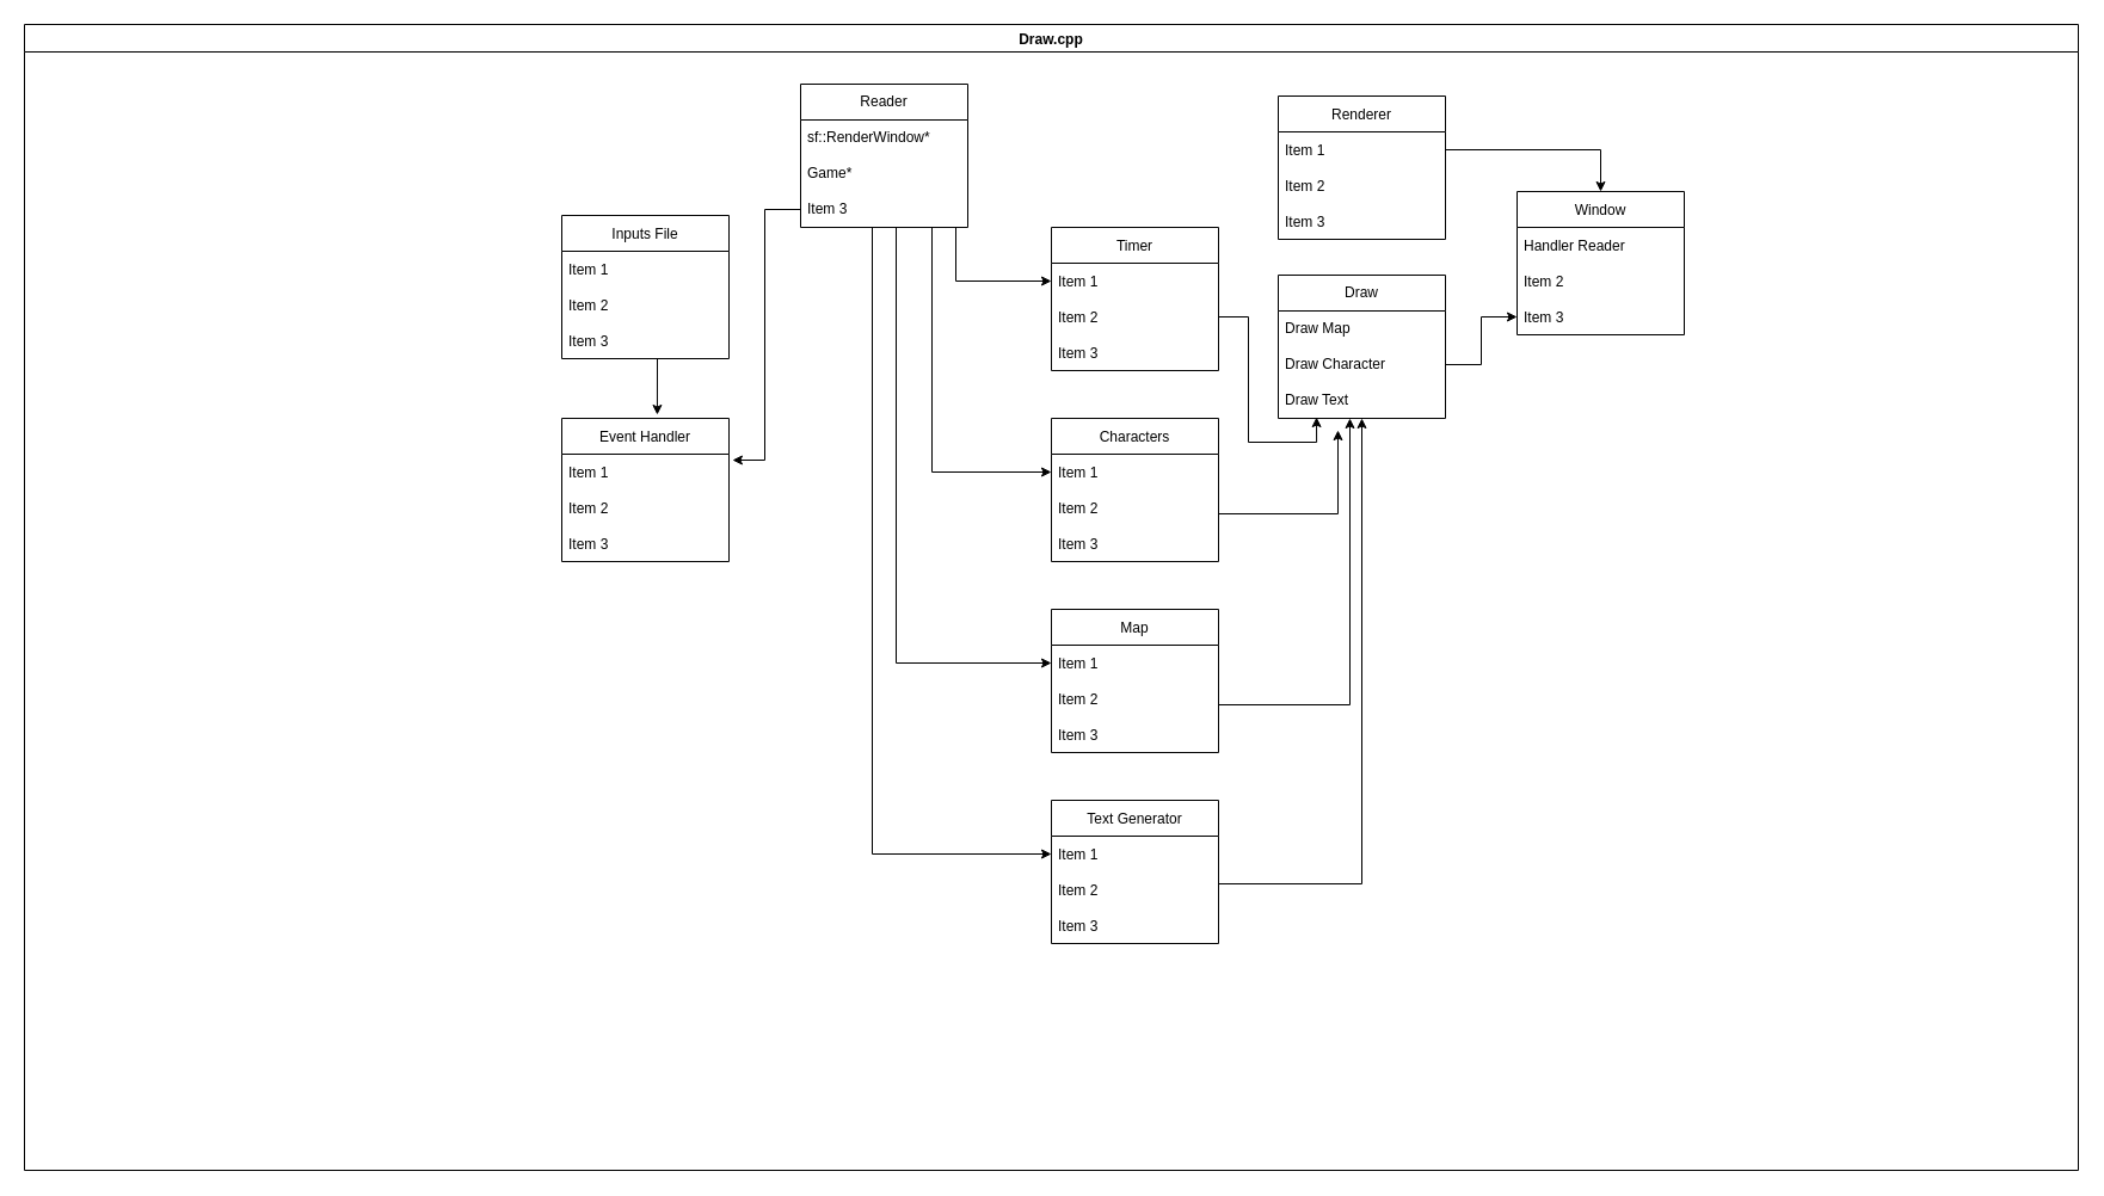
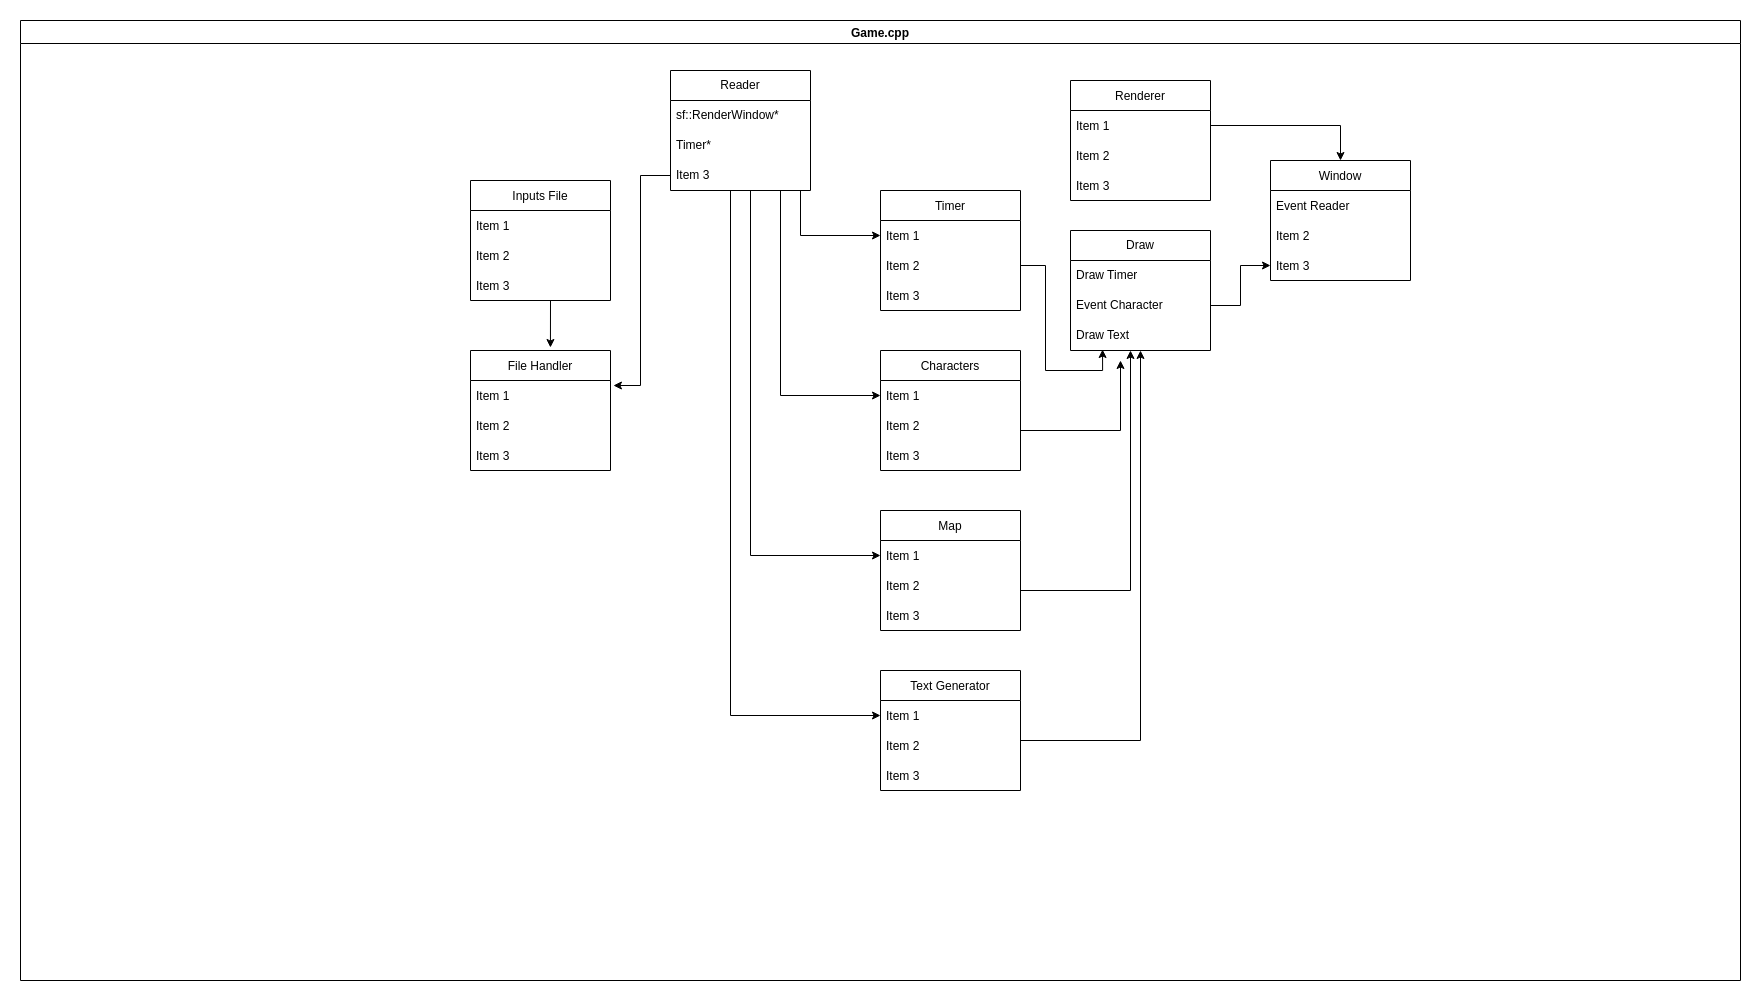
  <mxCell id="0" />
  <mxCell id="1" parent="0" />
- <mxCell id="2" value="Draw.cpp" style="swimlane;fillColor=default;" parent="1" vertex="1"><mxGeometry x="20" y="20" width="1720" height="960" as="geometry" /></mxCell>
+ <mxCell id="2" value="Game.cpp" style="swimlane;fillColor=default;" parent="1" vertex="1"><mxGeometry x="20" y="20" width="1720" height="960" as="geometry" /></mxCell>
  <mxCell id="3" value="Window" style="swimlane;fontStyle=0;childLayout=stackLayout;horizontal=1;startSize=30;horizontalStack=0;resizeParent=1;resizeParentMax=0;resizeLast=0;collapsible=1;marginBottom=0;fillColor=default;" parent="2" vertex="1"><mxGeometry x="1250" y="140" width="140" height="120" as="geometry" /></mxCell>
- <mxCell id="4" value="Handler Reader" style="text;strokeColor=none;fillColor=none;align=left;verticalAlign=middle;spacingLeft=4;spacingRight=4;overflow=hidden;points=[[0,0.5],[1,0.5]];portConstraint=eastwest;rotatable=0;" parent="3" vertex="1"><mxGeometry y="30" width="140" height="30" as="geometry" /></mxCell>
+ <mxCell id="4" value="Event Reader" style="text;strokeColor=none;fillColor=none;align=left;verticalAlign=middle;spacingLeft=4;spacingRight=4;overflow=hidden;points=[[0,0.5],[1,0.5]];portConstraint=eastwest;rotatable=0;" parent="3" vertex="1"><mxGeometry y="30" width="140" height="30" as="geometry" /></mxCell>
  <mxCell id="5" value="Item 2" style="text;strokeColor=none;fillColor=none;align=left;verticalAlign=middle;spacingLeft=4;spacingRight=4;overflow=hidden;points=[[0,0.5],[1,0.5]];portConstraint=eastwest;rotatable=0;" parent="3" vertex="1"><mxGeometry y="60" width="140" height="30" as="geometry" /></mxCell>
  <mxCell id="6" value="Item 3" style="text;strokeColor=none;fillColor=none;align=left;verticalAlign=middle;spacingLeft=4;spacingRight=4;overflow=hidden;points=[[0,0.5],[1,0.5]];portConstraint=eastwest;rotatable=0;" parent="3" vertex="1"><mxGeometry y="90" width="140" height="30" as="geometry" /></mxCell>
- <mxCell id="7" value="Event Handler" style="swimlane;fontStyle=0;childLayout=stackLayout;horizontal=1;startSize=30;horizontalStack=0;resizeParent=1;resizeParentMax=0;resizeLast=0;collapsible=1;marginBottom=0;fillColor=default;" parent="2" vertex="1"><mxGeometry x="450" y="330" width="140" height="120" as="geometry" /></mxCell>
+ <mxCell id="7" value="File Handler" style="swimlane;fontStyle=0;childLayout=stackLayout;horizontal=1;startSize=30;horizontalStack=0;resizeParent=1;resizeParentMax=0;resizeLast=0;collapsible=1;marginBottom=0;fillColor=default;" parent="2" vertex="1"><mxGeometry x="450" y="330" width="140" height="120" as="geometry" /></mxCell>
  <mxCell id="8" value="Item 1" style="text;strokeColor=none;fillColor=none;align=left;verticalAlign=middle;spacingLeft=4;spacingRight=4;overflow=hidden;points=[[0,0.5],[1,0.5]];portConstraint=eastwest;rotatable=0;" parent="7" vertex="1"><mxGeometry y="30" width="140" height="30" as="geometry" /></mxCell>
  <mxCell id="9" value="Item 2" style="text;strokeColor=none;fillColor=none;align=left;verticalAlign=middle;spacingLeft=4;spacingRight=4;overflow=hidden;points=[[0,0.5],[1,0.5]];portConstraint=eastwest;rotatable=0;" parent="7" vertex="1"><mxGeometry y="60" width="140" height="30" as="geometry" /></mxCell>
  <mxCell id="10" value="Item 3" style="text;strokeColor=none;fillColor=none;align=left;verticalAlign=middle;spacingLeft=4;spacingRight=4;overflow=hidden;points=[[0,0.5],[1,0.5]];portConstraint=eastwest;rotatable=0;" parent="7" vertex="1"><mxGeometry y="90" width="140" height="30" as="geometry" /></mxCell>
  <mxCell id="11" value="Inputs File" style="swimlane;fontStyle=0;childLayout=stackLayout;horizontal=1;startSize=30;horizontalStack=0;resizeParent=1;resizeParentMax=0;resizeLast=0;collapsible=1;marginBottom=0;fillColor=default;" parent="2" vertex="1"><mxGeometry x="450" y="160" width="140" height="120" as="geometry" /></mxCell>
  <mxCell id="12" value="Item 1" style="text;strokeColor=none;fillColor=none;align=left;verticalAlign=middle;spacingLeft=4;spacingRight=4;overflow=hidden;points=[[0,0.5],[1,0.5]];portConstraint=eastwest;rotatable=0;" parent="11" vertex="1"><mxGeometry y="30" width="140" height="30" as="geometry" /></mxCell>
  <mxCell id="13" value="Item 2" style="text;strokeColor=none;fillColor=none;align=left;verticalAlign=middle;spacingLeft=4;spacingRight=4;overflow=hidden;points=[[0,0.5],[1,0.5]];portConstraint=eastwest;rotatable=0;" parent="11" vertex="1"><mxGeometry y="60" width="140" height="30" as="geometry" /></mxCell>
  <mxCell id="14" value="" style="endArrow=classic;html=1;rounded=0;entryX=0.571;entryY=-0.025;entryDx=0;entryDy=0;entryPerimeter=0;" parent="11" target="7" edge="1"><mxGeometry width="50" height="50" relative="1" as="geometry"><mxPoint x="80" y="120" as="sourcePoint" /><mxPoint x="130" y="70" as="targetPoint" /></mxGeometry></mxCell>
  <mxCell id="15" value="Item 3" style="text;strokeColor=none;fillColor=none;align=left;verticalAlign=middle;spacingLeft=4;spacingRight=4;overflow=hidden;points=[[0,0.5],[1,0.5]];portConstraint=eastwest;rotatable=0;" parent="11" vertex="1"><mxGeometry y="90" width="140" height="30" as="geometry" /></mxCell>
  <mxCell id="16" value="Timer" style="swimlane;fontStyle=0;childLayout=stackLayout;horizontal=1;startSize=30;horizontalStack=0;resizeParent=1;resizeParentMax=0;resizeLast=0;collapsible=1;marginBottom=0;fillColor=default;" parent="2" vertex="1"><mxGeometry x="860" y="170" width="140" height="120" as="geometry" /></mxCell>
  <mxCell id="17" value="Item 1" style="text;strokeColor=none;fillColor=none;align=left;verticalAlign=middle;spacingLeft=4;spacingRight=4;overflow=hidden;points=[[0,0.5],[1,0.5]];portConstraint=eastwest;rotatable=0;" parent="16" vertex="1"><mxGeometry y="30" width="140" height="30" as="geometry" /></mxCell>
  <mxCell id="18" value="Item 2" style="text;strokeColor=none;fillColor=none;align=left;verticalAlign=middle;spacingLeft=4;spacingRight=4;overflow=hidden;points=[[0,0.5],[1,0.5]];portConstraint=eastwest;rotatable=0;" parent="16" vertex="1"><mxGeometry y="60" width="140" height="30" as="geometry" /></mxCell>
  <mxCell id="19" value="Item 3" style="text;strokeColor=none;fillColor=none;align=left;verticalAlign=middle;spacingLeft=4;spacingRight=4;overflow=hidden;points=[[0,0.5],[1,0.5]];portConstraint=eastwest;rotatable=0;" parent="16" vertex="1"><mxGeometry y="90" width="140" height="30" as="geometry" /></mxCell>
  <mxCell id="20" value="Characters" style="swimlane;fontStyle=0;childLayout=stackLayout;horizontal=1;startSize=30;horizontalStack=0;resizeParent=1;resizeParentMax=0;resizeLast=0;collapsible=1;marginBottom=0;fillColor=default;" parent="2" vertex="1"><mxGeometry x="860" y="330" width="140" height="120" as="geometry" /></mxCell>
  <mxCell id="21" value="Item 1" style="text;strokeColor=none;fillColor=none;align=left;verticalAlign=middle;spacingLeft=4;spacingRight=4;overflow=hidden;points=[[0,0.5],[1,0.5]];portConstraint=eastwest;rotatable=0;" parent="20" vertex="1"><mxGeometry y="30" width="140" height="30" as="geometry" /></mxCell>
  <mxCell id="22" value="Item 2" style="text;strokeColor=none;fillColor=none;align=left;verticalAlign=middle;spacingLeft=4;spacingRight=4;overflow=hidden;points=[[0,0.5],[1,0.5]];portConstraint=eastwest;rotatable=0;" parent="20" vertex="1"><mxGeometry y="60" width="140" height="30" as="geometry" /></mxCell>
  <mxCell id="23" value="Item 3" style="text;strokeColor=none;fillColor=none;align=left;verticalAlign=middle;spacingLeft=4;spacingRight=4;overflow=hidden;points=[[0,0.5],[1,0.5]];portConstraint=eastwest;rotatable=0;" parent="20" vertex="1"><mxGeometry y="90" width="140" height="30" as="geometry" /></mxCell>
  <mxCell id="24" value="Map" style="swimlane;fontStyle=0;childLayout=stackLayout;horizontal=1;startSize=30;horizontalStack=0;resizeParent=1;resizeParentMax=0;resizeLast=0;collapsible=1;marginBottom=0;fillColor=default;" parent="2" vertex="1"><mxGeometry x="860" y="490" width="140" height="120" as="geometry" /></mxCell>
  <mxCell id="25" value="Item 1" style="text;strokeColor=none;fillColor=none;align=left;verticalAlign=middle;spacingLeft=4;spacingRight=4;overflow=hidden;points=[[0,0.5],[1,0.5]];portConstraint=eastwest;rotatable=0;" parent="24" vertex="1"><mxGeometry y="30" width="140" height="30" as="geometry" /></mxCell>
  <mxCell id="26" value="Item 2" style="text;strokeColor=none;fillColor=none;align=left;verticalAlign=middle;spacingLeft=4;spacingRight=4;overflow=hidden;points=[[0,0.5],[1,0.5]];portConstraint=eastwest;rotatable=0;" parent="24" vertex="1"><mxGeometry y="60" width="140" height="30" as="geometry" /></mxCell>
  <mxCell id="27" value="Item 3" style="text;strokeColor=none;fillColor=none;align=left;verticalAlign=middle;spacingLeft=4;spacingRight=4;overflow=hidden;points=[[0,0.5],[1,0.5]];portConstraint=eastwest;rotatable=0;" parent="24" vertex="1"><mxGeometry y="90" width="140" height="30" as="geometry" /></mxCell>
  <mxCell id="28" value="Text Generator" style="swimlane;fontStyle=0;childLayout=stackLayout;horizontal=1;startSize=30;horizontalStack=0;resizeParent=1;resizeParentMax=0;resizeLast=0;collapsible=1;marginBottom=0;fillColor=default;" parent="2" vertex="1"><mxGeometry x="860" y="650" width="140" height="120" as="geometry" /></mxCell>
  <mxCell id="29" value="Item 1" style="text;strokeColor=none;fillColor=none;align=left;verticalAlign=middle;spacingLeft=4;spacingRight=4;overflow=hidden;points=[[0,0.5],[1,0.5]];portConstraint=eastwest;rotatable=0;" parent="28" vertex="1"><mxGeometry y="30" width="140" height="30" as="geometry" /></mxCell>
  <mxCell id="30" value="Item 2" style="text;strokeColor=none;fillColor=none;align=left;verticalAlign=middle;spacingLeft=4;spacingRight=4;overflow=hidden;points=[[0,0.5],[1,0.5]];portConstraint=eastwest;rotatable=0;" parent="28" vertex="1"><mxGeometry y="60" width="140" height="30" as="geometry" /></mxCell>
  <mxCell id="31" value="Item 3" style="text;strokeColor=none;fillColor=none;align=left;verticalAlign=middle;spacingLeft=4;spacingRight=4;overflow=hidden;points=[[0,0.5],[1,0.5]];portConstraint=eastwest;rotatable=0;" parent="28" vertex="1"><mxGeometry y="90" width="140" height="30" as="geometry" /></mxCell>
  <mxCell id="32" value="" style="endArrow=classic;html=1;rounded=0;" parent="2" edge="1"><mxGeometry width="50" height="50" relative="1" as="geometry"><mxPoint x="1000" y="410" as="sourcePoint" /><mxPoint x="1100" y="340" as="targetPoint" /><Array as="points"><mxPoint x="1100" y="410" /></Array></mxGeometry></mxCell>
  <mxCell id="33" value="" style="endArrow=classic;html=1;rounded=0;" parent="2" edge="1"><mxGeometry width="50" height="50" relative="1" as="geometry"><mxPoint x="1000" y="570" as="sourcePoint" /><mxPoint x="1110" y="330" as="targetPoint" /><Array as="points"><mxPoint x="1110" y="570" /></Array></mxGeometry></mxCell>
  <mxCell id="34" value="" style="endArrow=classic;html=1;rounded=0;" parent="2" edge="1"><mxGeometry width="50" height="50" relative="1" as="geometry"><mxPoint x="1000" y="720" as="sourcePoint" /><mxPoint x="1120" y="330" as="targetPoint" /><Array as="points"><mxPoint x="1120" y="720" /></Array></mxGeometry></mxCell>
  <mxCell id="35" value="Reader" style="swimlane;fontStyle=0;childLayout=stackLayout;horizontal=1;startSize=30;horizontalStack=0;resizeParent=1;resizeParentMax=0;resizeLast=0;collapsible=1;marginBottom=0;whiteSpace=wrap;html=1;" vertex="1" parent="2"><mxGeometry x="650" y="50" width="140" height="120" as="geometry" /></mxCell>
  <mxCell id="36" value="sf::RenderWindow*" style="text;strokeColor=none;fillColor=none;align=left;verticalAlign=middle;spacingLeft=4;spacingRight=4;overflow=hidden;points=[[0,0.5],[1,0.5]];portConstraint=eastwest;rotatable=0;whiteSpace=wrap;html=1;" vertex="1" parent="35"><mxGeometry y="30" width="140" height="30" as="geometry" /></mxCell>
- <mxCell id="37" value="Game*&amp;nbsp;" style="text;strokeColor=none;fillColor=none;align=left;verticalAlign=middle;spacingLeft=4;spacingRight=4;overflow=hidden;points=[[0,0.5],[1,0.5]];portConstraint=eastwest;rotatable=0;whiteSpace=wrap;html=1;" vertex="1" parent="35"><mxGeometry y="60" width="140" height="30" as="geometry" /></mxCell>
+ <mxCell id="37" value="Timer*&amp;nbsp;" style="text;strokeColor=none;fillColor=none;align=left;verticalAlign=middle;spacingLeft=4;spacingRight=4;overflow=hidden;points=[[0,0.5],[1,0.5]];portConstraint=eastwest;rotatable=0;whiteSpace=wrap;html=1;" vertex="1" parent="35"><mxGeometry y="60" width="140" height="30" as="geometry" /></mxCell>
  <mxCell id="38" value="" style="endArrow=classic;html=1;rounded=0;entryX=0;entryY=0.5;entryDx=0;entryDy=0;" edge="1" parent="35" target="25"><mxGeometry width="50" height="50" relative="1" as="geometry"><mxPoint x="80" y="120" as="sourcePoint" /><mxPoint x="130" y="70" as="targetPoint" /><Array as="points"><mxPoint x="80" y="485" /></Array></mxGeometry></mxCell>
  <mxCell id="39" value="" style="endArrow=classic;html=1;rounded=0;entryX=0;entryY=0.5;entryDx=0;entryDy=0;" edge="1" parent="35" target="29"><mxGeometry width="50" height="50" relative="1" as="geometry"><mxPoint x="60" y="120" as="sourcePoint" /><mxPoint x="110" y="70" as="targetPoint" /><Array as="points"><mxPoint x="60" y="645" /></Array></mxGeometry></mxCell>
  <mxCell id="40" value="Item 3" style="text;strokeColor=none;fillColor=none;align=left;verticalAlign=middle;spacingLeft=4;spacingRight=4;overflow=hidden;points=[[0,0.5],[1,0.5]];portConstraint=eastwest;rotatable=0;whiteSpace=wrap;html=1;" vertex="1" parent="35"><mxGeometry y="90" width="140" height="30" as="geometry" /></mxCell>
  <mxCell id="41" value="" style="endArrow=classic;html=1;rounded=0;entryX=0;entryY=0.5;entryDx=0;entryDy=0;" edge="1" parent="2" target="17"><mxGeometry width="50" height="50" relative="1" as="geometry"><mxPoint x="780" y="170" as="sourcePoint" /><mxPoint x="830" y="120" as="targetPoint" /><Array as="points"><mxPoint x="780" y="215" /></Array></mxGeometry></mxCell>
  <mxCell id="42" value="" style="endArrow=classic;html=1;rounded=0;entryX=0;entryY=0.5;entryDx=0;entryDy=0;" edge="1" parent="2" target="21"><mxGeometry width="50" height="50" relative="1" as="geometry"><mxPoint x="760" y="170" as="sourcePoint" /><mxPoint x="810" y="120" as="targetPoint" /><Array as="points"><mxPoint x="760" y="375" /></Array></mxGeometry></mxCell>
  <mxCell id="43" value="Draw" style="swimlane;fontStyle=0;childLayout=stackLayout;horizontal=1;startSize=30;horizontalStack=0;resizeParent=1;resizeParentMax=0;resizeLast=0;collapsible=1;marginBottom=0;whiteSpace=wrap;html=1;" vertex="1" parent="2"><mxGeometry x="1050" y="210" width="140" height="120" as="geometry" /></mxCell>
- <mxCell id="44" value="Draw Map" style="text;strokeColor=none;fillColor=none;align=left;verticalAlign=middle;spacingLeft=4;spacingRight=4;overflow=hidden;points=[[0,0.5],[1,0.5]];portConstraint=eastwest;rotatable=0;whiteSpace=wrap;html=1;" vertex="1" parent="43"><mxGeometry y="30" width="140" height="30" as="geometry" /></mxCell>
- <mxCell id="45" value="Draw Character" style="text;strokeColor=none;fillColor=none;align=left;verticalAlign=middle;spacingLeft=4;spacingRight=4;overflow=hidden;points=[[0,0.5],[1,0.5]];portConstraint=eastwest;rotatable=0;whiteSpace=wrap;html=1;" vertex="1" parent="43"><mxGeometry y="60" width="140" height="30" as="geometry" /></mxCell>
+ <mxCell id="44" value="Draw Timer" style="text;strokeColor=none;fillColor=none;align=left;verticalAlign=middle;spacingLeft=4;spacingRight=4;overflow=hidden;points=[[0,0.5],[1,0.5]];portConstraint=eastwest;rotatable=0;whiteSpace=wrap;html=1;" vertex="1" parent="43"><mxGeometry y="30" width="140" height="30" as="geometry" /></mxCell>
+ <mxCell id="45" value="Event Character" style="text;strokeColor=none;fillColor=none;align=left;verticalAlign=middle;spacingLeft=4;spacingRight=4;overflow=hidden;points=[[0,0.5],[1,0.5]];portConstraint=eastwest;rotatable=0;whiteSpace=wrap;html=1;" vertex="1" parent="43"><mxGeometry y="60" width="140" height="30" as="geometry" /></mxCell>
  <mxCell id="46" value="Draw Text" style="text;strokeColor=none;fillColor=none;align=left;verticalAlign=middle;spacingLeft=4;spacingRight=4;overflow=hidden;points=[[0,0.5],[1,0.5]];portConstraint=eastwest;rotatable=0;whiteSpace=wrap;html=1;" vertex="1" parent="43"><mxGeometry y="90" width="140" height="30" as="geometry" /></mxCell>
  <mxCell id="47" value="Renderer" style="swimlane;fontStyle=0;childLayout=stackLayout;horizontal=1;startSize=30;horizontalStack=0;resizeParent=1;resizeParentMax=0;resizeLast=0;collapsible=1;marginBottom=0;fillColor=default;" parent="2" vertex="1"><mxGeometry x="1050" y="60" width="140" height="120" as="geometry" /></mxCell>
  <mxCell id="48" value="Item 1" style="text;strokeColor=none;fillColor=none;align=left;verticalAlign=middle;spacingLeft=4;spacingRight=4;overflow=hidden;points=[[0,0.5],[1,0.5]];portConstraint=eastwest;rotatable=0;" parent="47" vertex="1"><mxGeometry y="30" width="140" height="30" as="geometry" /></mxCell>
  <mxCell id="49" value="Item 2" style="text;strokeColor=none;fillColor=none;align=left;verticalAlign=middle;spacingLeft=4;spacingRight=4;overflow=hidden;points=[[0,0.5],[1,0.5]];portConstraint=eastwest;rotatable=0;" parent="47" vertex="1"><mxGeometry y="60" width="140" height="30" as="geometry" /></mxCell>
  <mxCell id="50" value="Item 3" style="text;strokeColor=none;fillColor=none;align=left;verticalAlign=middle;spacingLeft=4;spacingRight=4;overflow=hidden;points=[[0,0.5],[1,0.5]];portConstraint=eastwest;rotatable=0;" parent="47" vertex="1"><mxGeometry y="90" width="140" height="30" as="geometry" /></mxCell>
  <mxCell id="51" style="edgeStyle=orthogonalEdgeStyle;rounded=0;orthogonalLoop=1;jettySize=auto;html=1;exitX=1;exitY=0.5;exitDx=0;exitDy=0;entryX=0.5;entryY=0;entryDx=0;entryDy=0;" edge="1" parent="2" source="48" target="3"><mxGeometry relative="1" as="geometry" /></mxCell>
  <mxCell id="52" style="edgeStyle=orthogonalEdgeStyle;rounded=0;orthogonalLoop=1;jettySize=auto;html=1;exitX=1;exitY=0.5;exitDx=0;exitDy=0;" edge="1" parent="2" source="45" target="6"><mxGeometry relative="1" as="geometry" /></mxCell>
  <mxCell id="53" style="edgeStyle=orthogonalEdgeStyle;rounded=0;orthogonalLoop=1;jettySize=auto;html=1;exitX=1;exitY=0.5;exitDx=0;exitDy=0;entryX=0.229;entryY=0.967;entryDx=0;entryDy=0;entryPerimeter=0;" edge="1" parent="2" source="18" target="46"><mxGeometry relative="1" as="geometry" /></mxCell>
  <mxCell id="54" style="edgeStyle=orthogonalEdgeStyle;rounded=0;orthogonalLoop=1;jettySize=auto;html=1;exitX=0;exitY=0.5;exitDx=0;exitDy=0;entryX=1.021;entryY=0.167;entryDx=0;entryDy=0;entryPerimeter=0;" edge="1" parent="2" source="40" target="8"><mxGeometry relative="1" as="geometry" /></mxCell>
